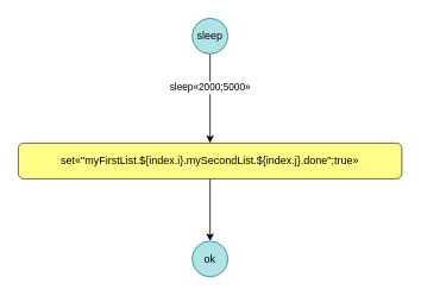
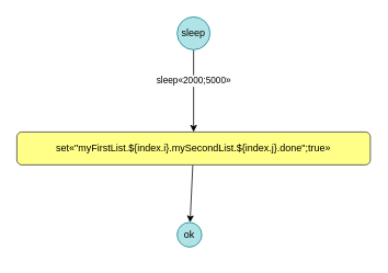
  <mxCell id="0" />
  <mxCell id="1" parent="0" />
  <mxCell id="2" style="edgeStyle=none;html=1;entryX=0.5;entryY=0;entryDx=0;entryDy=0;" parent="1" source="4" target="7" edge="1"><mxGeometry relative="1" as="geometry"><mxPoint x="233.611" y="60" as="targetPoint" /></mxGeometry></mxCell>
  <mxCell id="3" value="sleep«2000;5000»" style="edgeLabel;align=center;verticalAlign=middle;resizable=0;points=[];" parent="2" vertex="1" connectable="0"><mxGeometry x="-0.275" relative="1" as="geometry"><mxPoint as="offset" /></mxGeometry></mxCell>
  <mxCell id="4" value="sleep" style="ellipse;whiteSpace=wrap;fillColor=#b0e3e6;strokeColor=#0e8088;fontColor=#050505;" parent="1" vertex="1"><mxGeometry x="215" y="20" width="40" height="40" as="geometry" /></mxCell>
- <mxCell id="5" value="ok" style="ellipse;whiteSpace=wrap;fillColor=#b0e3e6;strokeColor=#0e8088;fontColor=#000000;" parent="1" vertex="1"><mxGeometry x="215" y="270" width="40" height="40" as="geometry" /></mxCell>
+ <mxCell id="5" value="ok" style="ellipse;whiteSpace=wrap;fillColor=#b0e3e6;strokeColor=#0e8088;fontColor=#000000;" parent="1" vertex="1"><mxGeometry x="215" y="270" width="30" height="30" as="geometry" /></mxCell>
  <mxCell id="6" style="edgeStyle=none;html=1;" parent="1" source="7" target="5" edge="1"><mxGeometry relative="1" as="geometry" /></mxCell>
  <mxCell id="7" value="set«&quot;myFirstList.${index.i}.mySecondList.${index.j}.done&quot;;true»" style="rounded=1;whiteSpace=wrap;fillColor=#ffff88;strokeColor=#36393d;fontColor=#000000;" parent="1" vertex="1"><mxGeometry x="20" y="160" width="430" height="40" as="geometry" /></mxCell>
